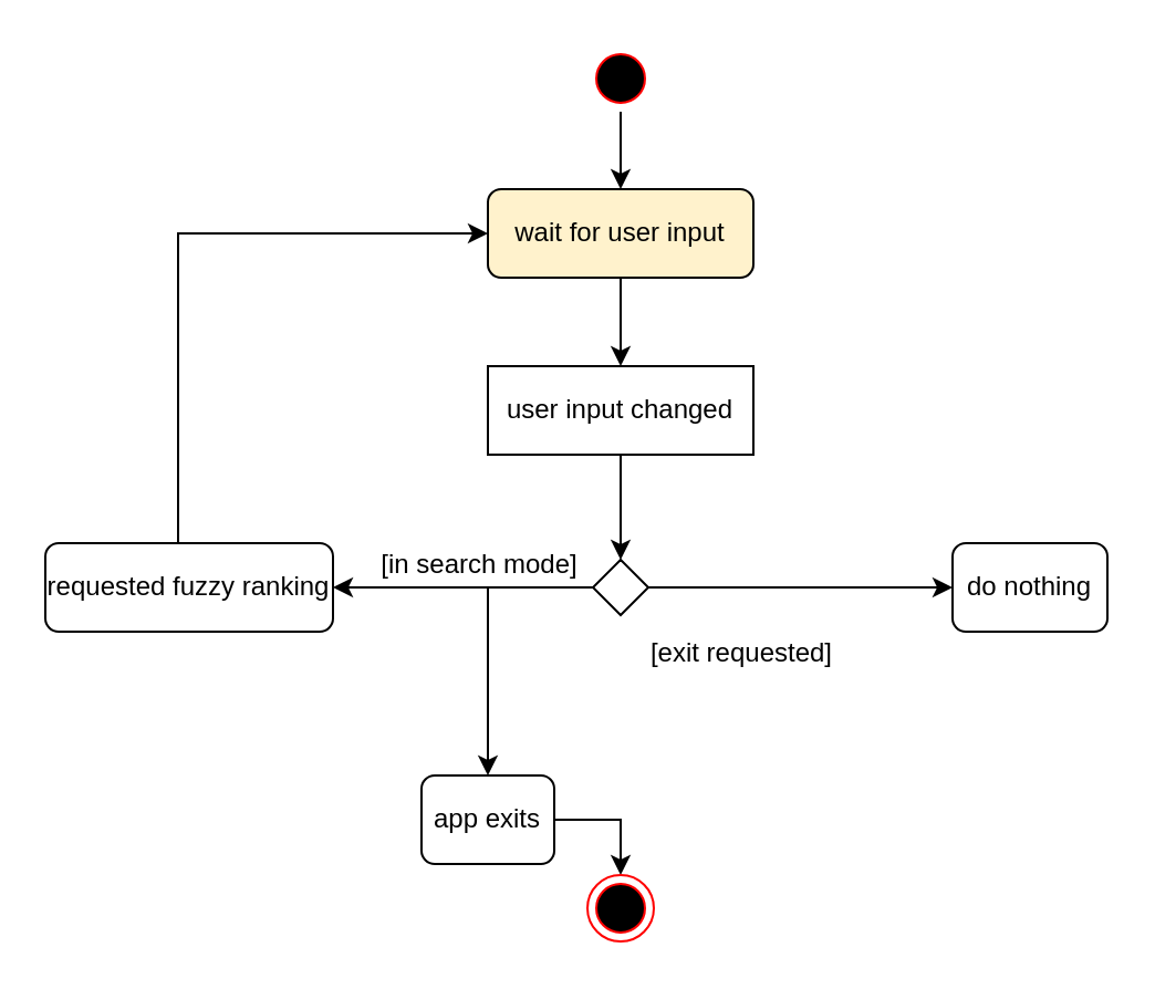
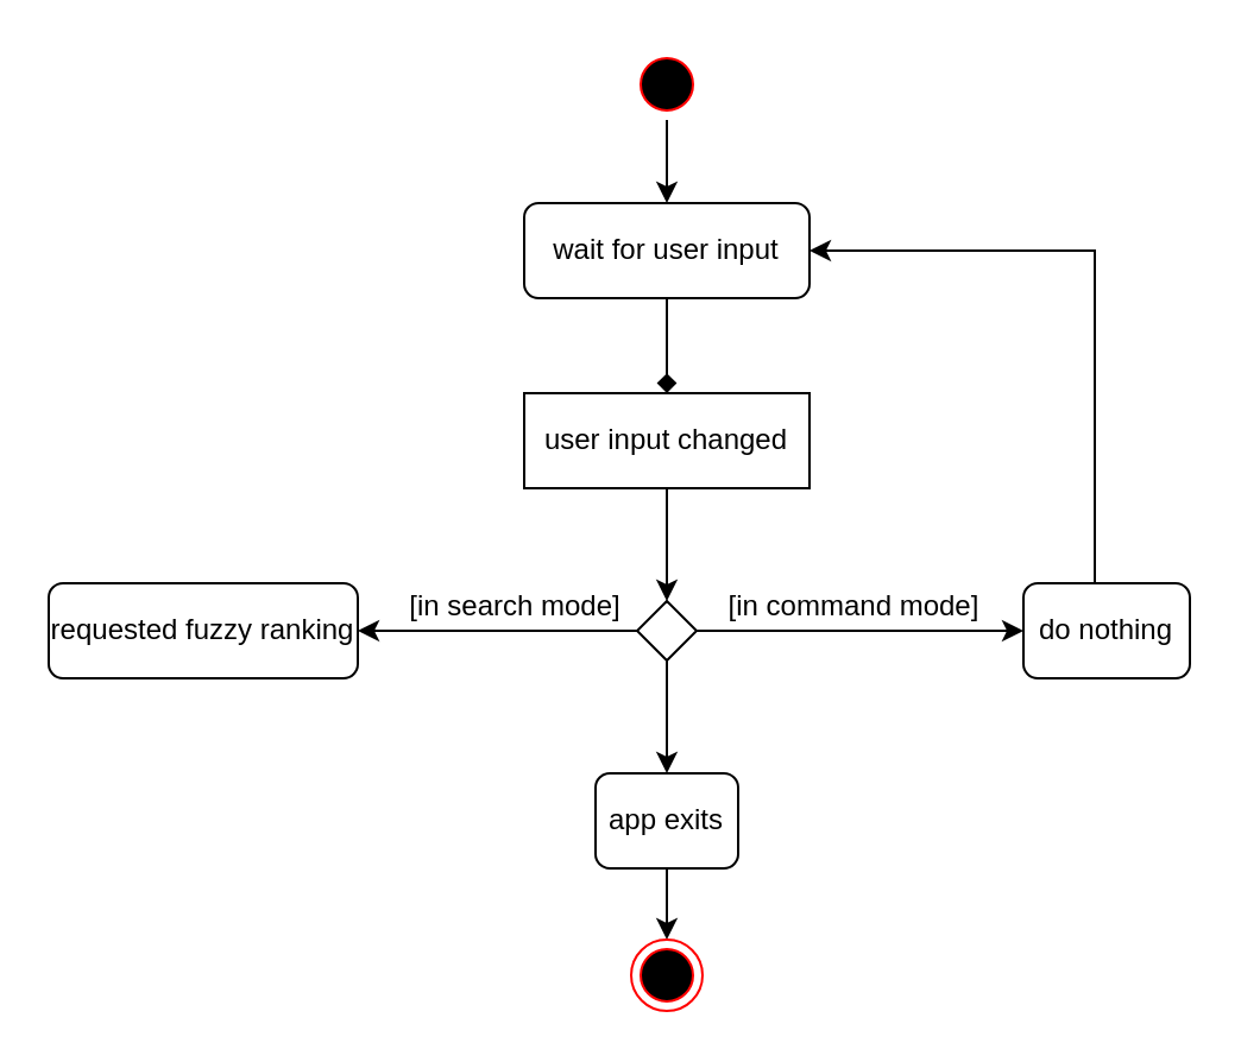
  <mxCell id="0" />
  <mxCell id="1" parent="0" />
- <mxCell id="2" value="" style="edgeStyle=orthogonalEdgeStyle;rounded=0;orthogonalLoop=1;jettySize=auto;html=1;" edge="1" parent="1" source="3" target="5"><mxGeometry relative="1" as="geometry" /></mxCell>
- <mxCell id="3" value="wait for user input" style="rounded=1;whiteSpace=wrap;html=1;fillColor=#fff2cc;" vertex="1" parent="1"><mxGeometry x="220" y="85" width="120" height="40" as="geometry" /></mxCell>
+ <mxCell id="2" value="" style="edgeStyle=orthogonalEdgeStyle;rounded=0;orthogonalLoop=1;jettySize=auto;html=1;endArrow=diamond;" edge="1" parent="1" source="3" target="5"><mxGeometry relative="1" as="geometry" /></mxCell>
+ <mxCell id="3" value="wait for user input" style="rounded=1;whiteSpace=wrap;html=1;" vertex="1" parent="1"><mxGeometry x="220" y="85" width="120" height="40" as="geometry" /></mxCell>
  <mxCell id="4" value="" style="edgeStyle=orthogonalEdgeStyle;rounded=0;orthogonalLoop=1;jettySize=auto;html=1;" edge="1" parent="1" source="5" target="9"><mxGeometry relative="1" as="geometry" /></mxCell>
  <mxCell id="5" value="user input changed" style="whiteSpace=wrap;html=1;rounded=0;" vertex="1" parent="1"><mxGeometry x="220" y="165" width="120" height="40" as="geometry" /></mxCell>
  <mxCell id="6" value="" style="edgeStyle=orthogonalEdgeStyle;rounded=0;orthogonalLoop=1;jettySize=auto;html=1;" edge="1" parent="1" source="9" target="11"><mxGeometry relative="1" as="geometry" /></mxCell>
  <mxCell id="7" value="" style="edgeStyle=orthogonalEdgeStyle;rounded=0;orthogonalLoop=1;jettySize=auto;html=1;" edge="1" parent="1" source="9" target="14"><mxGeometry relative="1" as="geometry" /></mxCell>
  <mxCell id="8" value="" style="edgeStyle=orthogonalEdgeStyle;rounded=0;orthogonalLoop=1;jettySize=auto;html=1;" edge="1" parent="1" source="9" target="17"><mxGeometry relative="1" as="geometry" /></mxCell>
  <mxCell id="9" value="" style="rhombus;whiteSpace=wrap;html=1;" vertex="1" parent="1"><mxGeometry x="267.5" y="252.5" width="25" height="25" as="geometry" /></mxCell>
+ <mxCell id="10" style="edgeStyle=orthogonalEdgeStyle;rounded=0;orthogonalLoop=1;jettySize=auto;html=1;entryX=1;entryY=0.5;entryDx=0;entryDy=0;" edge="1" parent="1" source="11" target="3"><mxGeometry relative="1" as="geometry"><mxPoint x="465" y="105" as="targetPoint" /><Array as="points"><mxPoint x="460" y="105" /></Array></mxGeometry></mxCell>
  <mxCell id="11" value="do nothing" style="rounded=1;whiteSpace=wrap;html=1;" vertex="1" parent="1"><mxGeometry x="430" y="245" width="70" height="40" as="geometry" /></mxCell>
- <mxCell id="13" style="edgeStyle=orthogonalEdgeStyle;rounded=0;orthogonalLoop=1;jettySize=auto;html=1;entryX=0;entryY=0.5;entryDx=0;entryDy=0;" edge="1" parent="1" source="14" target="3"><mxGeometry relative="1" as="geometry"><Array as="points"><mxPoint x="80" y="105" /></Array></mxGeometry></mxCell>
+ <mxCell id="12" value="[in command mode]" style="text;html=1;strokeColor=none;fillColor=none;align=center;verticalAlign=middle;whiteSpace=wrap;rounded=0;" vertex="1" parent="1"><mxGeometry x="300" y="240" width="117.5" height="30" as="geometry" /></mxCell>
  <mxCell id="14" value="requested fuzzy ranking" style="rounded=1;whiteSpace=wrap;html=1;" vertex="1" parent="1"><mxGeometry x="20" y="245" width="130" height="40" as="geometry" /></mxCell>
  <mxCell id="15" value="[in search mode]" style="text;html=1;strokeColor=none;fillColor=none;align=center;verticalAlign=middle;whiteSpace=wrap;rounded=0;" vertex="1" parent="1"><mxGeometry x="170" y="240" width="92.5" height="30" as="geometry" /></mxCell>
  <mxCell id="16" value="" style="edgeStyle=orthogonalEdgeStyle;rounded=0;orthogonalLoop=1;jettySize=auto;html=1;" edge="1" parent="1" source="17" target="21"><mxGeometry relative="1" as="geometry" /></mxCell>
- <mxCell id="17" value="app exits" style="rounded=1;whiteSpace=wrap;html=1;" vertex="1" parent="1"><mxGeometry x="190" y="350" width="60" height="40" as="geometry" /></mxCell>
- <mxCell id="18" value="[exit requested]" style="text;html=1;strokeColor=none;fillColor=none;align=center;verticalAlign=middle;whiteSpace=wrap;rounded=0;" vertex="1" parent="1"><mxGeometry x="285" y="285" width="100" height="20" as="geometry" /></mxCell>
+ <mxCell id="17" value="app exits" style="rounded=1;whiteSpace=wrap;html=1;" vertex="1" parent="1"><mxGeometry x="250" y="325" width="60" height="40" as="geometry" /></mxCell>
  <mxCell id="19" style="edgeStyle=orthogonalEdgeStyle;rounded=0;orthogonalLoop=1;jettySize=auto;html=1;entryX=0.5;entryY=0;entryDx=0;entryDy=0;" edge="1" parent="1" source="20" target="3"><mxGeometry relative="1" as="geometry" /></mxCell>
  <mxCell id="20" value="" style="ellipse;html=1;shape=startState;fillColor=#000000;strokeColor=#ff0000;" vertex="1" parent="1"><mxGeometry x="265" y="20" width="30" height="30" as="geometry" /></mxCell>
  <mxCell id="21" value="" style="ellipse;html=1;shape=endState;fillColor=#000000;strokeColor=#ff0000;" vertex="1" parent="1"><mxGeometry x="265" y="395" width="30" height="30" as="geometry" /></mxCell>
